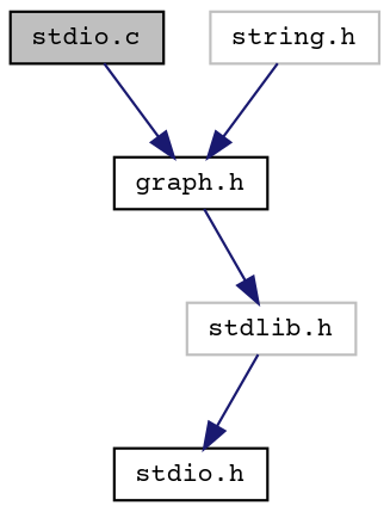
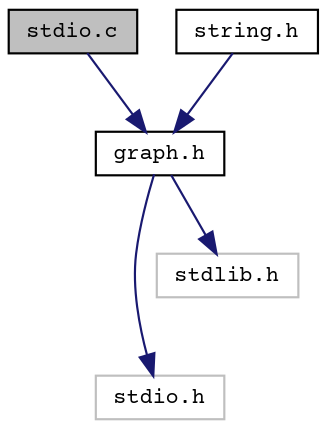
  digraph {
    fontname="Courier Prime"
    node [color=grey75 fillcolor=white fontname="Courier Prime" fontsize=10 shape=record style=filled]
    edge [color=midnightblue fontname="Courier Prime" fontsize=10 labelfontname=Helvetica labelfontsize=10 style=solid]
    n1 [color=black fillcolor=grey75 fontcolor=black height=0.2 label="stdio.c" width=0.4]
    n2 [color=black height=0.2 label="graph.h" width=0.4]
-   n3 [color=black height=0.2 label="stdio.h" width=0.4]
+   n3 [height=0.2 label="stdio.h" width=0.4]
    n4 [height=0.2 label="stdlib.h" width=0.4]
-   n5 [height=0.2 label="string.h" width=0.4]
+   n5 [color=black height=0.2 label="string.h" width=0.4]
    n1 -> n2
-   n4 -> n3
+   n2 -> n3
    n2 -> n4
    n5 -> n2
  }
